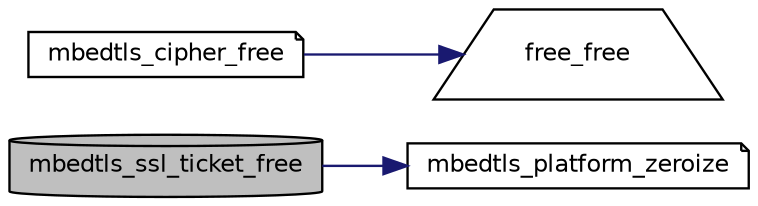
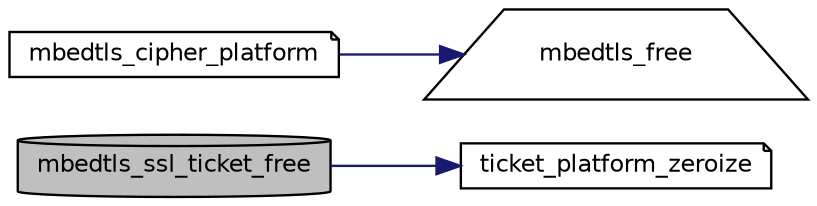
  digraph {
    rankdir=LR
    node [color=black fillcolor=white fontname=Helvetica fontsize=10 shape=note style=filled]
    edge [color=midnightblue fontname=Helvetica fontsize=10 labelfontname=Helvetica labelfontsize=10 style=solid]
    n1 [fillcolor=grey75 fontcolor=black height=0.2 label=mbedtls_ssl_ticket_free shape=cylinder width=0.4]
-   n2 [height=0.2 label=mbedtls_platform_zeroize width=0.4]
-   n3 [height=0.2 label=mbedtls_cipher_free width=0.4]
-   n4 [height=0.2 label=free_free shape=trapezium width=0.4]
+   n2 [height=0.2 label=ticket_platform_zeroize width=0.4]
+   n3 [height=0.2 label=mbedtls_cipher_platform width=0.4]
+   n4 [height=0.2 label=mbedtls_free shape=trapezium width=0.4]
    n1 -> n2
    n3 -> n4
  }
